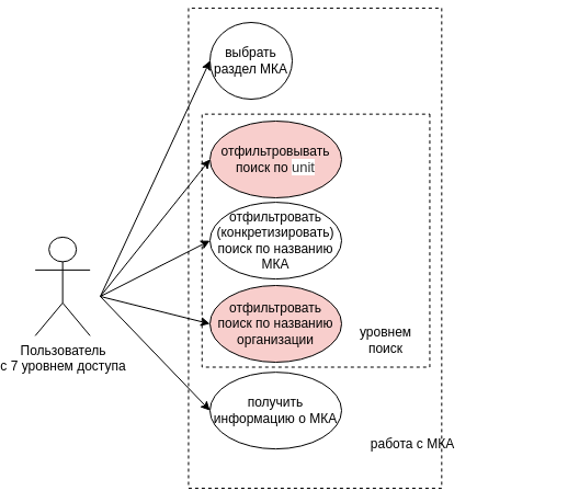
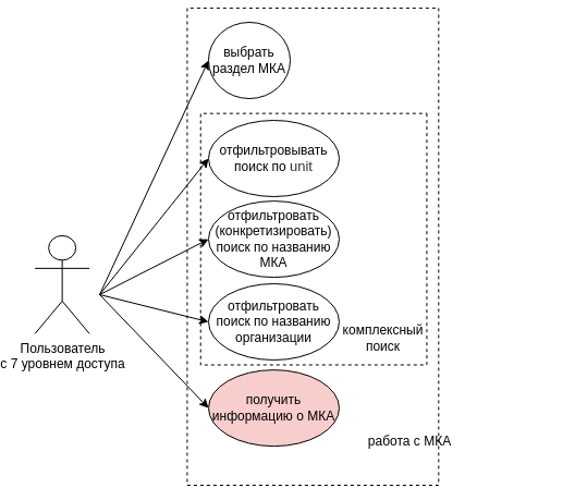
  <mxCell id="0" />
  <mxCell id="1" parent="0" />
  <mxCell id="2" value="" style="rounded=0;whiteSpace=wrap;html=1;rotation=90;fillColor=none;dashed=1;" vertex="1" parent="1"><mxGeometry x="56.83" y="110.53" width="438.1" height="230.87" as="geometry" /></mxCell>
  <mxCell id="3" value="" style="rounded=0;whiteSpace=wrap;html=1;rotation=90;fillColor=none;dashed=1;" vertex="1" parent="1"><mxGeometry x="161.17" y="115.24" width="230.86" height="207.69" as="geometry" /></mxCell>
  <mxCell id="4" value="Пользователь &lt;br&gt;с 7 уровнем доступа" style="shape=umlActor;verticalLabelPosition=bottom;verticalAlign=top;html=1;outlineConnect=0;" vertex="1" parent="1"><mxGeometry x="20.65" y="215.89" width="50" height="90" as="geometry" /></mxCell>
- <mxCell id="5" value="отфильтровывать поиск по&amp;nbsp;&lt;span style=&quot;color: rgb(51, 51, 51); font-family: &amp;quot;YS Text&amp;quot;, Arial, Helvetica, &amp;quot;Arial Unicode MS&amp;quot;, sans-serif; font-size: 13px; text-align: start; background-color: rgb(255, 255, 255);&quot;&gt;unit&lt;/span&gt;" style="ellipse;whiteSpace=wrap;html=1;fillColor=#f8cecc;" vertex="1" parent="1"><mxGeometry x="180" y="110" width="120" height="70" as="geometry" /></mxCell>
+ <mxCell id="5" value="отфильтровывать поиск по&amp;nbsp;&lt;span style=&quot;color: rgb(51, 51, 51); font-family: &amp;quot;YS Text&amp;quot;, Arial, Helvetica, &amp;quot;Arial Unicode MS&amp;quot;, sans-serif; font-size: 13px; text-align: start; background-color: rgb(255, 255, 255);&quot;&gt;unit&lt;/span&gt;" style="ellipse;whiteSpace=wrap;html=1;" vertex="1" parent="1"><mxGeometry x="180" y="110" width="120" height="70" as="geometry" /></mxCell>
  <mxCell id="6" value="отфильтровать (конкретизировать) поиск по названию МКА" style="ellipse;whiteSpace=wrap;html=1;" vertex="1" parent="1"><mxGeometry x="180" y="184.09" width="120" height="70" as="geometry" /></mxCell>
- <mxCell id="7" value="получить информацию о МКА" style="ellipse;whiteSpace=wrap;html=1;" vertex="1" parent="1"><mxGeometry x="180" y="339.13" width="120" height="70" as="geometry" /></mxCell>
+ <mxCell id="7" value="получить информацию о МКА" style="ellipse;whiteSpace=wrap;html=1;fillColor=#f8cecc;" vertex="1" parent="1"><mxGeometry x="180" y="339.13" width="120" height="70" as="geometry" /></mxCell>
  <mxCell id="8" value="выбрать раздел МКА" style="ellipse;whiteSpace=wrap;html=1;" vertex="1" parent="1"><mxGeometry x="180" y="20" width="75" height="70" as="geometry" /></mxCell>
  <mxCell id="9" value="работа с МКА" style="text;html=1;strokeColor=none;fillColor=none;align=center;verticalAlign=middle;whiteSpace=wrap;rounded=0;dashed=1;" vertex="1" parent="1"><mxGeometry x="320" y="390" width="90" height="30" as="geometry" /></mxCell>
- <mxCell id="10" value="отфильтровать поиск по названию организации" style="ellipse;whiteSpace=wrap;html=1;fillColor=#f8cecc;" vertex="1" parent="1"><mxGeometry x="180" y="260" width="120" height="70" as="geometry" /></mxCell>
- <mxCell id="11" value="уровнем &lt;br&gt;поиск" style="text;html=1;align=center;verticalAlign=middle;resizable=0;points=[];autosize=1;strokeColor=none;fillColor=none;" vertex="1" parent="1"><mxGeometry x="290" y="290" width="100" height="40" as="geometry" /></mxCell>
+ <mxCell id="10" value="отфильтровать поиск по названию организации" style="ellipse;whiteSpace=wrap;html=1;" vertex="1" parent="1"><mxGeometry x="180" y="260" width="120" height="70" as="geometry" /></mxCell>
+ <mxCell id="11" value="комплексный &lt;br&gt;поиск" style="text;html=1;align=center;verticalAlign=middle;resizable=0;points=[];autosize=1;strokeColor=none;fillColor=none;" vertex="1" parent="1"><mxGeometry x="290" y="290" width="100" height="40" as="geometry" /></mxCell>
  <mxCell id="12" value="" style="endArrow=classic;html=1;rounded=0;entryX=0;entryY=0.5;entryDx=0;entryDy=0;" edge="1" parent="1" target="8"><mxGeometry width="50" height="50" relative="1" as="geometry"><mxPoint x="80" y="270" as="sourcePoint" /><mxPoint x="210" y="160" as="targetPoint" /></mxGeometry></mxCell>
  <mxCell id="13" value="" style="endArrow=classic;html=1;rounded=0;entryX=0;entryY=0.5;entryDx=0;entryDy=0;" edge="1" parent="1" target="5"><mxGeometry width="50" height="50" relative="1" as="geometry"><mxPoint x="80" y="270" as="sourcePoint" /><mxPoint x="210" y="160" as="targetPoint" /></mxGeometry></mxCell>
  <mxCell id="14" value="" style="endArrow=classic;html=1;rounded=0;entryX=0;entryY=0.5;entryDx=0;entryDy=0;" edge="1" parent="1" target="6"><mxGeometry width="50" height="50" relative="1" as="geometry"><mxPoint x="80" y="270" as="sourcePoint" /><mxPoint x="210" y="160" as="targetPoint" /></mxGeometry></mxCell>
  <mxCell id="15" value="" style="endArrow=classic;html=1;rounded=0;entryX=0;entryY=0.5;entryDx=0;entryDy=0;" edge="1" parent="1" target="10"><mxGeometry width="50" height="50" relative="1" as="geometry"><mxPoint x="80" y="270" as="sourcePoint" /><mxPoint x="210" y="160" as="targetPoint" /></mxGeometry></mxCell>
  <mxCell id="16" value="" style="endArrow=classic;html=1;rounded=0;entryX=0;entryY=0.5;entryDx=0;entryDy=0;" edge="1" parent="1" target="7"><mxGeometry width="50" height="50" relative="1" as="geometry"><mxPoint x="80" y="270" as="sourcePoint" /><mxPoint x="210" y="160" as="targetPoint" /></mxGeometry></mxCell>
